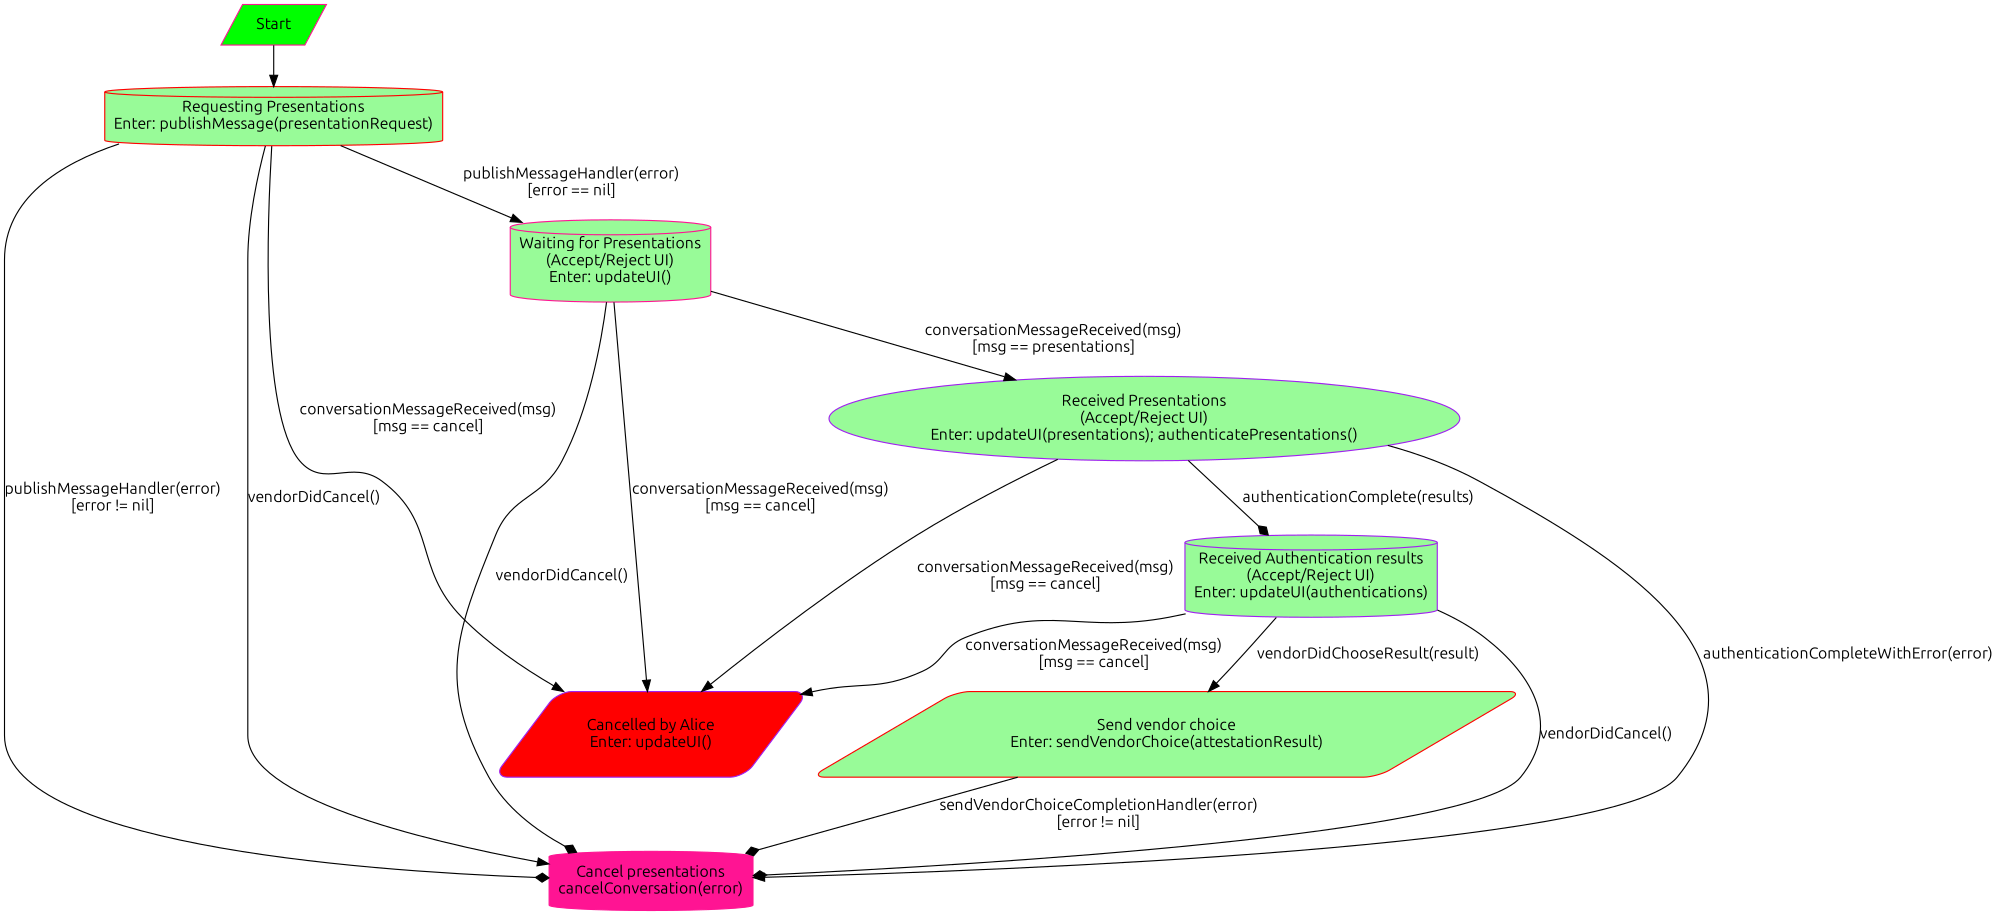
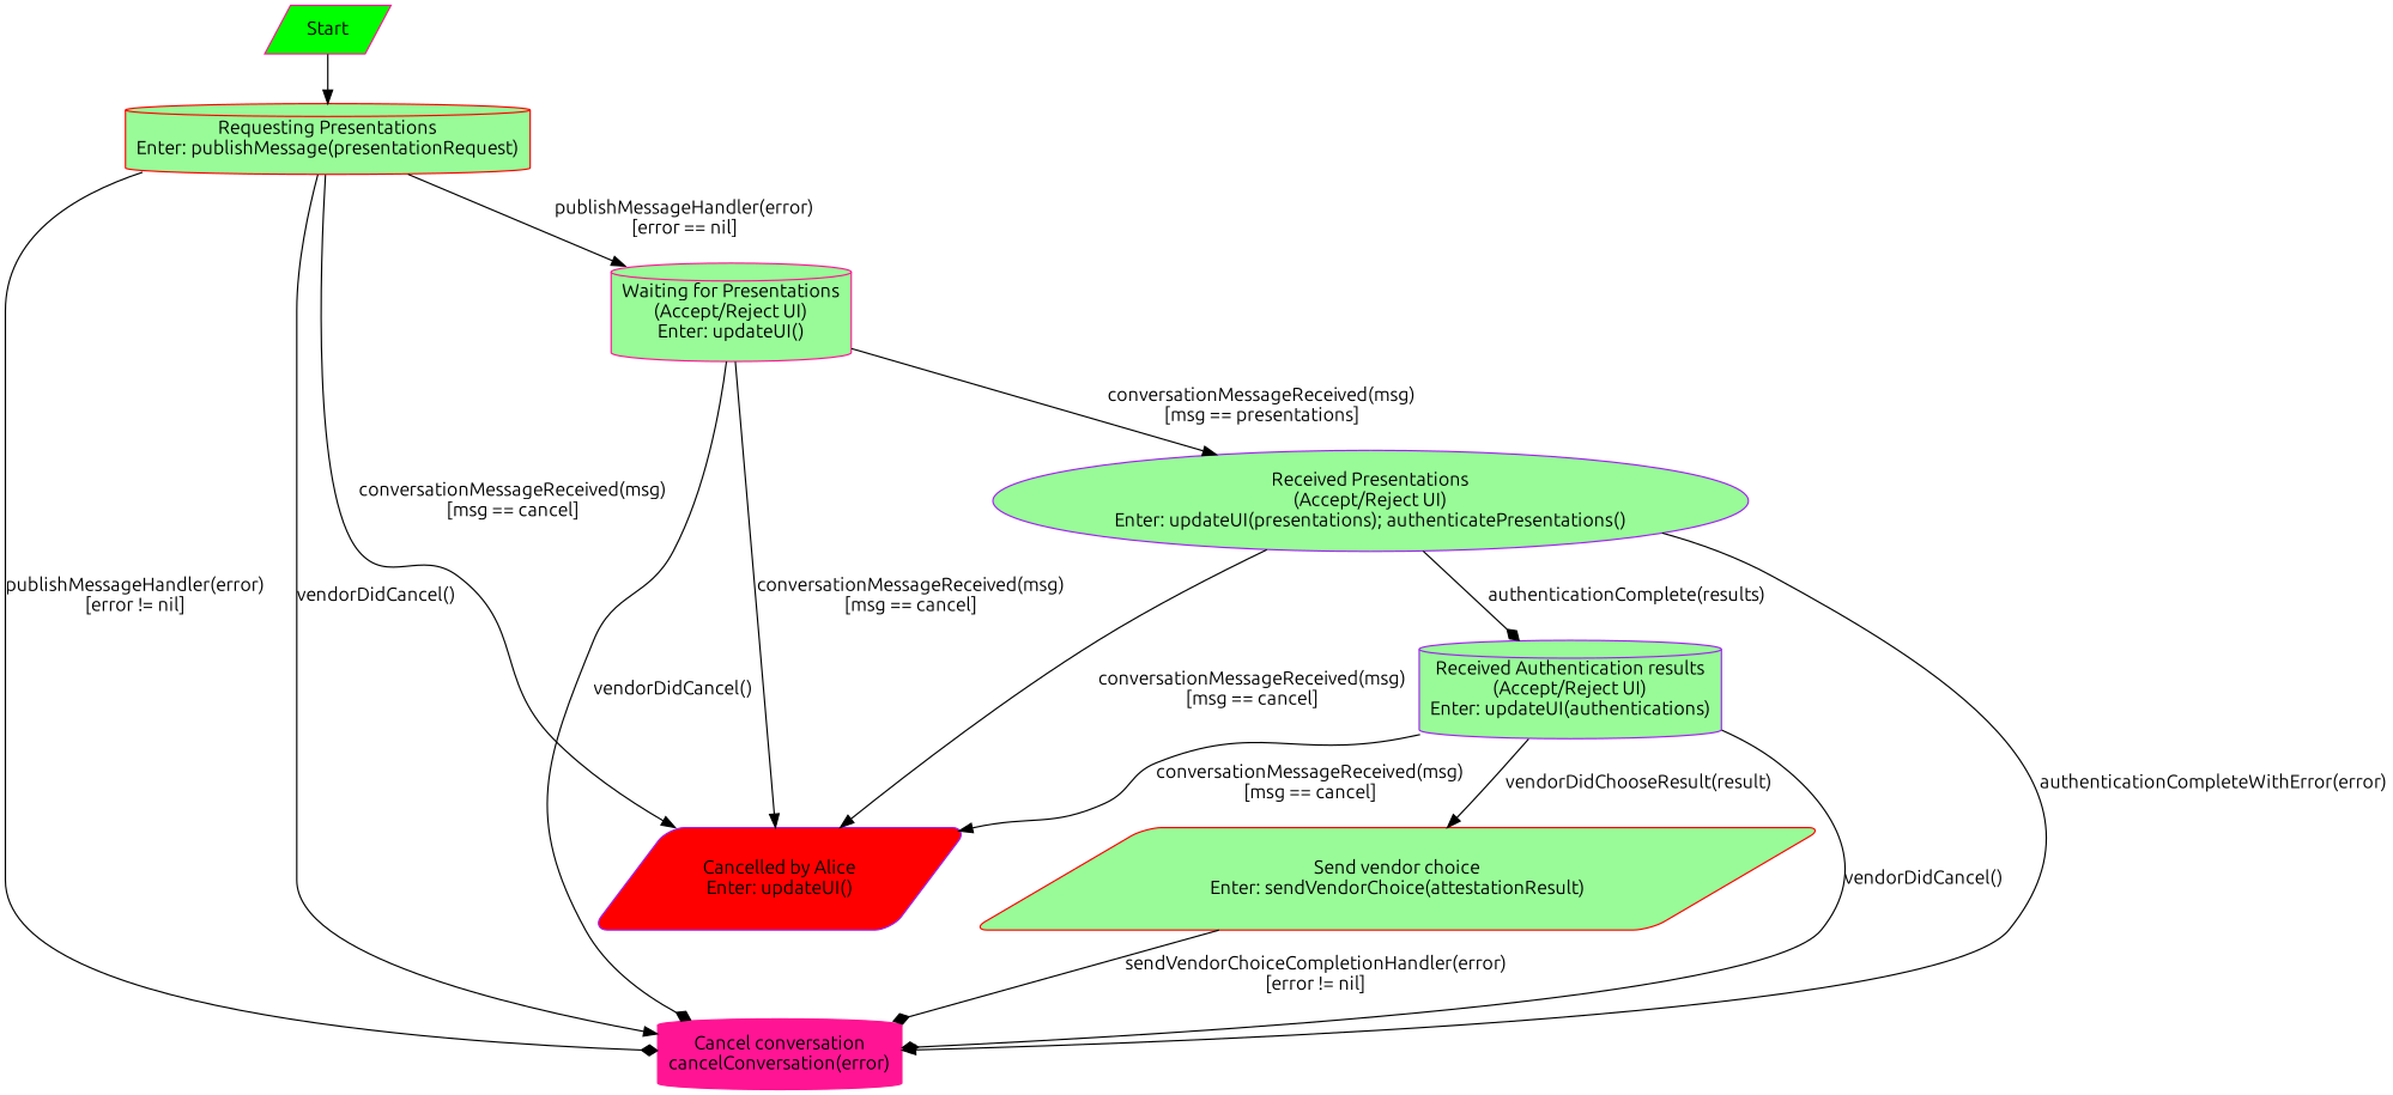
  digraph {
    fontname=Ubuntu
    rankdir=TB
    node [color=deeppink fillcolor=palegreen fontname=Ubuntu shape=cylinder style="filled,rounded"]
    edge [arrowhead=normal fontname=Ubuntu]
    n1 [fillcolor=green label=Start shape=parallelogram style=filled]
    n2 [color=red label="Requesting Presentations\nEnter: publishMessage(presentationRequest)"]
-   n3 [label="Cancel presentations\ncancelConversation(error)" fillcolor=""]
+   n3 [label="Cancel conversation\ncancelConversation(error)" fillcolor=""]
    n4 [color=purple fillcolor=red label="Cancelled by Alice\nEnter: updateUI()" shape=parallelogram]
    n5 [label="Waiting for Presentations\n(Accept/Reject UI)\nEnter: updateUI()"]
    n6 [color=purple label="Received Presentations\n(Accept/Reject UI)\nEnter: updateUI(presentations); authenticatePresentations()" shape=ellipse]
    n7 [color=purple label="Received Authentication results\n(Accept/Reject UI)\nEnter: updateUI(authentications)"]
    n8 [color=red label="Send vendor choice\nEnter: sendVendorChoice(attestationResult)" shape=parallelogram]
    n1 -> n2
    n2 -> n3 [arrowhead=diamond label="publishMessageHandler(error)\n[error != nil]"]
    n2 -> n3 [label="vendorDidCancel()"]
    n2 -> n4 [label="conversationMessageReceived(msg)\n[msg == cancel]"]
    n2 -> n5 [label="publishMessageHandler(error)\n[error == nil]"]
    n5 -> n3 [arrowhead=diamond label="vendorDidCancel()"]
    n5 -> n4 [label="conversationMessageReceived(msg)\n[msg == cancel]"]
    n5 -> n6 [label="conversationMessageReceived(msg)\n[msg == presentations]"]
    n6 -> n3 [label="authenticationCompleteWithError(error)"]
    n6 -> n4 [label="conversationMessageReceived(msg)\n[msg == cancel]"]
    n6 -> n7 [arrowhead=diamond label="authenticationComplete(results)"]
    n7 -> n3 [arrowhead=diamond label="vendorDidCancel()"]
    n7 -> n4 [label="conversationMessageReceived(msg)\n[msg == cancel]"]
    n7 -> n8 [label="vendorDidChooseResult(result)"]
    n8 -> n3 [arrowhead=diamond label="sendVendorChoiceCompletionHandler(error)\n[error != nil]"]
  }
